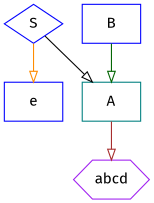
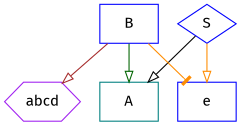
  digraph {
    fontname="Fira Sans"
    rankdir=TB
    node [color=blue fontname="Fira Sans" shape=box]
    edge [arrowhead=onormal color=darkorange fontname="Fira Sans"]
    abcd [color=purple shape=hexagon]
    e
    S [shape=diamond]
    A [color=teal]
    B
    S -> e
    S -> A [color=black]
-   A -> abcd [color=brown]
+   B -> abcd [color=brown]
+   B -> e [arrowhead=tee]
    B -> A [color=darkgreen]
  }
